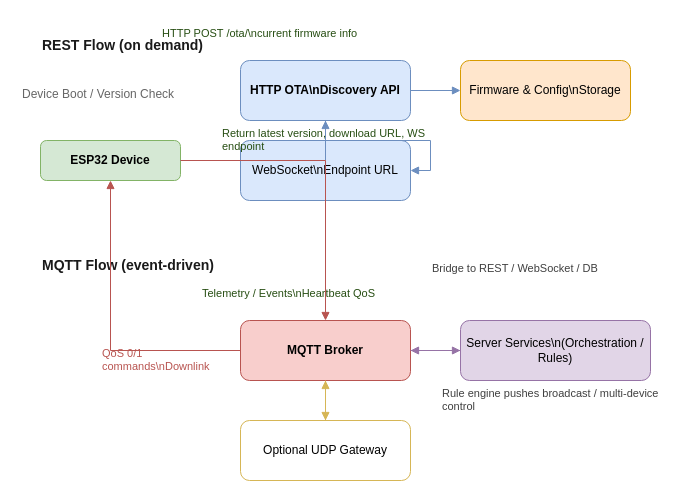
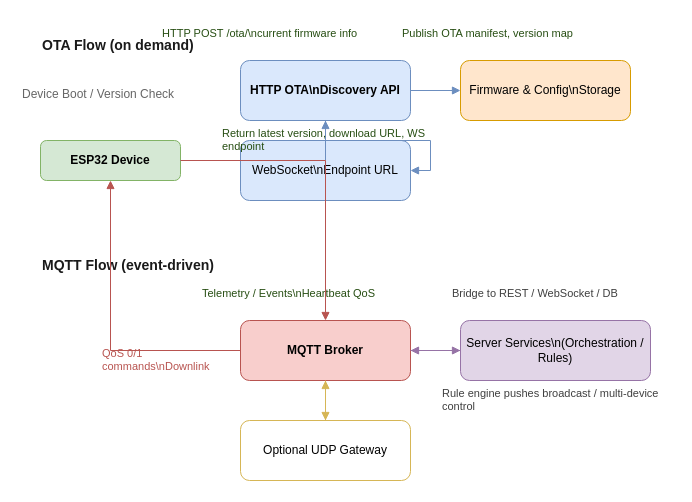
  <mxCell id="0" />
  <mxCell id="1" parent="0" />
  <mxCell id="2" value="ESP32 Device" style="rounded=1;whiteSpace=wrap;html=1;fillColor=#d5e8d4;strokeColor=#82b366;fontStyle=1;" vertex="1" parent="1"><mxGeometry x="40" y="140" width="140" height="40" as="geometry" /></mxCell>
  <mxCell id="3" value="HTTP OTA\nDiscovery API" style="rounded=1;whiteSpace=wrap;html=1;fillColor=#dae8fc;strokeColor=#6c8ebf;fontStyle=1;" vertex="1" parent="1"><mxGeometry x="240" y="60" width="170" height="60" as="geometry" /></mxCell>
  <mxCell id="4" value="Firmware &amp; Config\nStorage" style="rounded=1;whiteSpace=wrap;html=1;fillColor=#ffe6cc;strokeColor=#d79b00;" vertex="1" parent="1"><mxGeometry x="460" y="60" width="170" height="60" as="geometry" /></mxCell>
  <mxCell id="5" value="WebSocket\nEndpoint URL" style="rounded=1;whiteSpace=wrap;html=1;fillColor=#dae8fc;strokeColor=#6c8ebf;" vertex="1" parent="1"><mxGeometry x="240" y="140" width="170" height="60" as="geometry" /></mxCell>
  <mxCell id="6" value="Device Boot / Version Check" style="text;whiteSpace=wrap;html=1;fontSize=12;fontColor=#666666;" vertex="1" parent="1"><mxGeometry x="20" y="80" width="180" height="40" as="geometry" /></mxCell>
  <mxCell id="7" style="edgeStyle=orthogonalEdgeStyle;rounded=0;orthogonalLoop=1;jettySize=auto;html=1;strokeColor=#6c8ebf;endArrow=block;endFill=1;" edge="1" source="2" target="3" parent="1"><mxGeometry relative="1" as="geometry" /></mxCell>
  <mxCell id="8" value="HTTP POST /ota/\ncurrent firmware info" style="text;whiteSpace=wrap;html=1;fontSize=11;fontColor=#274e13;" vertex="1" parent="1"><mxGeometry x="160" y="20" width="200" height="40" as="geometry" /></mxCell>
  <mxCell id="9" style="edgeStyle=orthogonalEdgeStyle;rounded=0;orthogonalLoop=1;jettySize=auto;html=1;strokeColor=#6c8ebf;endArrow=block;endFill=1;" edge="1" source="3" target="4" parent="1"><mxGeometry relative="1" as="geometry" /></mxCell>
+ <mxCell id="10" value="Publish OTA manifest, version map" style="text;whiteSpace=wrap;html=1;fontSize=11;fontColor=#274e13;" vertex="1" parent="1"><mxGeometry x="400" y="20" width="200" height="40" as="geometry" /></mxCell>
  <mxCell id="11" style="edgeStyle=orthogonalEdgeStyle;rounded=0;orthogonalLoop=1;jettySize=auto;html=1;strokeColor=#6c8ebf;endArrow=block;endFill=1;exitX=0.5;exitY=1;exitPerimeter=1;entryX=1;entryY=0.5;entryPerimeter=1;" edge="1" source="3" target="5" parent="1"><mxGeometry relative="1" as="geometry" /></mxCell>
  <mxCell id="12" value="Return latest version, download URL, WS endpoint" style="text;whiteSpace=wrap;html=1;fontSize=11;fontColor=#274e13;" vertex="1" parent="1"><mxGeometry x="220" y="120" width="220" height="40" as="geometry" /></mxCell>
- <mxCell id="13" value="REST Flow (on demand)" style="text;whiteSpace=wrap;html=1;fontSize=14;fontStyle=1;fontColor=#1a1a1a;" vertex="1" parent="1"><mxGeometry x="40" y="30" width="220" height="30" as="geometry" /></mxCell>
+ <mxCell id="13" value="OTA Flow (on demand)" style="text;whiteSpace=wrap;html=1;fontSize=14;fontStyle=1;fontColor=#1a1a1a;" vertex="1" parent="1"><mxGeometry x="40" y="30" width="220" height="30" as="geometry" /></mxCell>
  <mxCell id="14" value="MQTT Flow (event-driven)" style="text;whiteSpace=wrap;html=1;fontSize=14;fontStyle=1;fontColor=#1a1a1a;" vertex="1" parent="1"><mxGeometry x="40" y="250" width="240" height="30" as="geometry" /></mxCell>
  <mxCell id="15" value="MQTT Broker" style="rounded=1;whiteSpace=wrap;html=1;fillColor=#f8cecc;strokeColor=#b85450;fontStyle=1;" vertex="1" parent="1"><mxGeometry x="240" y="320" width="170" height="60" as="geometry" /></mxCell>
  <mxCell id="16" value="Server Services\n(Orchestration / Rules)" style="rounded=1;whiteSpace=wrap;html=1;fillColor=#e1d5e7;strokeColor=#9673a6;" vertex="1" parent="1"><mxGeometry x="460" y="320" width="190" height="60" as="geometry" /></mxCell>
  <mxCell id="17" value="Telemetry / Events\nHeartbeat QoS" style="text;whiteSpace=wrap;html=1;fontSize=11;fontColor=#274e13;" vertex="1" parent="1"><mxGeometry x="200" y="280" width="200" height="40" as="geometry" /></mxCell>
  <mxCell id="18" style="edgeStyle=orthogonalEdgeStyle;rounded=0;orthogonalLoop=1;jettySize=auto;html=1;strokeColor=#b85450;endArrow=block;endFill=1;" edge="1" source="2" target="15" parent="1"><mxGeometry relative="1" as="geometry" /></mxCell>
  <mxCell id="19" style="edgeStyle=orthogonalEdgeStyle;rounded=0;orthogonalLoop=1;jettySize=auto;html=1;strokeColor=#b85450;endArrow=block;endFill=1;" edge="1" source="15" target="2" parent="1"><mxGeometry relative="1" as="geometry" /></mxCell>
  <mxCell id="20" value="QoS 0/1 commands\nDownlink" style="text;whiteSpace=wrap;html=1;fontSize=11;fontColor=#b85450;" vertex="1" parent="1"><mxGeometry x="100" y="340" width="140" height="40" as="geometry" /></mxCell>
  <mxCell id="21" style="edgeStyle=orthogonalEdgeStyle;rounded=0;orthogonalLoop=1;jettySize=auto;html=1;strokeColor=#9673a6;endArrow=block;endFill=1;" edge="1" source="15" target="16" parent="1"><mxGeometry relative="1" as="geometry" /></mxCell>
- <mxCell id="22" value="Bridge to REST / WebSocket / DB" style="text;whiteSpace=wrap;html=1;fontSize=11;fontColor=#3f3f3f;" vertex="1" parent="1"><mxGeometry x="430" y="255" width="210" height="40" as="geometry" /></mxCell>
+ <mxCell id="22" value="Bridge to REST / WebSocket / DB" style="text;whiteSpace=wrap;html=1;fontSize=11;fontColor=#3f3f3f;" vertex="1" parent="1"><mxGeometry x="450" y="280" width="210" height="40" as="geometry" /></mxCell>
  <mxCell id="23" style="edgeStyle=orthogonalEdgeStyle;rounded=0;orthogonalLoop=1;jettySize=auto;html=1;strokeColor=#9673a6;endArrow=block;endFill=1;" edge="1" source="16" target="15" parent="1"><mxGeometry relative="1" as="geometry" /></mxCell>
  <mxCell id="24" value="Rule engine pushes broadcast / multi-device control" style="text;whiteSpace=wrap;html=1;fontSize=11;fontColor=#3f3f3f;" vertex="1" parent="1"><mxGeometry x="440" y="380" width="230" height="40" as="geometry" /></mxCell>
  <mxCell id="25" value="Optional UDP Gateway" style="rounded=1;whiteSpace=wrap;html=1;fillColor=#ffffff;strokeColor=#d6b656;" vertex="1" parent="1"><mxGeometry x="240" y="420" width="170" height="60" as="geometry" /></mxCell>
  <mxCell id="26" style="edgeStyle=orthogonalEdgeStyle;rounded=0;orthogonalLoop=1;jettySize=auto;html=1;strokeColor=#d6b656;endArrow=block;endFill=1;" edge="1" source="25" target="15" parent="1"><mxGeometry relative="1" as="geometry" /></mxCell>
  <mxCell id="27" style="edgeStyle=orthogonalEdgeStyle;rounded=0;orthogonalLoop=1;jettySize=auto;html=1;strokeColor=#d6b656;endArrow=block;endFill=1;" edge="1" source="15" target="25" parent="1"><mxGeometry relative="1" as="geometry" /></mxCell>
